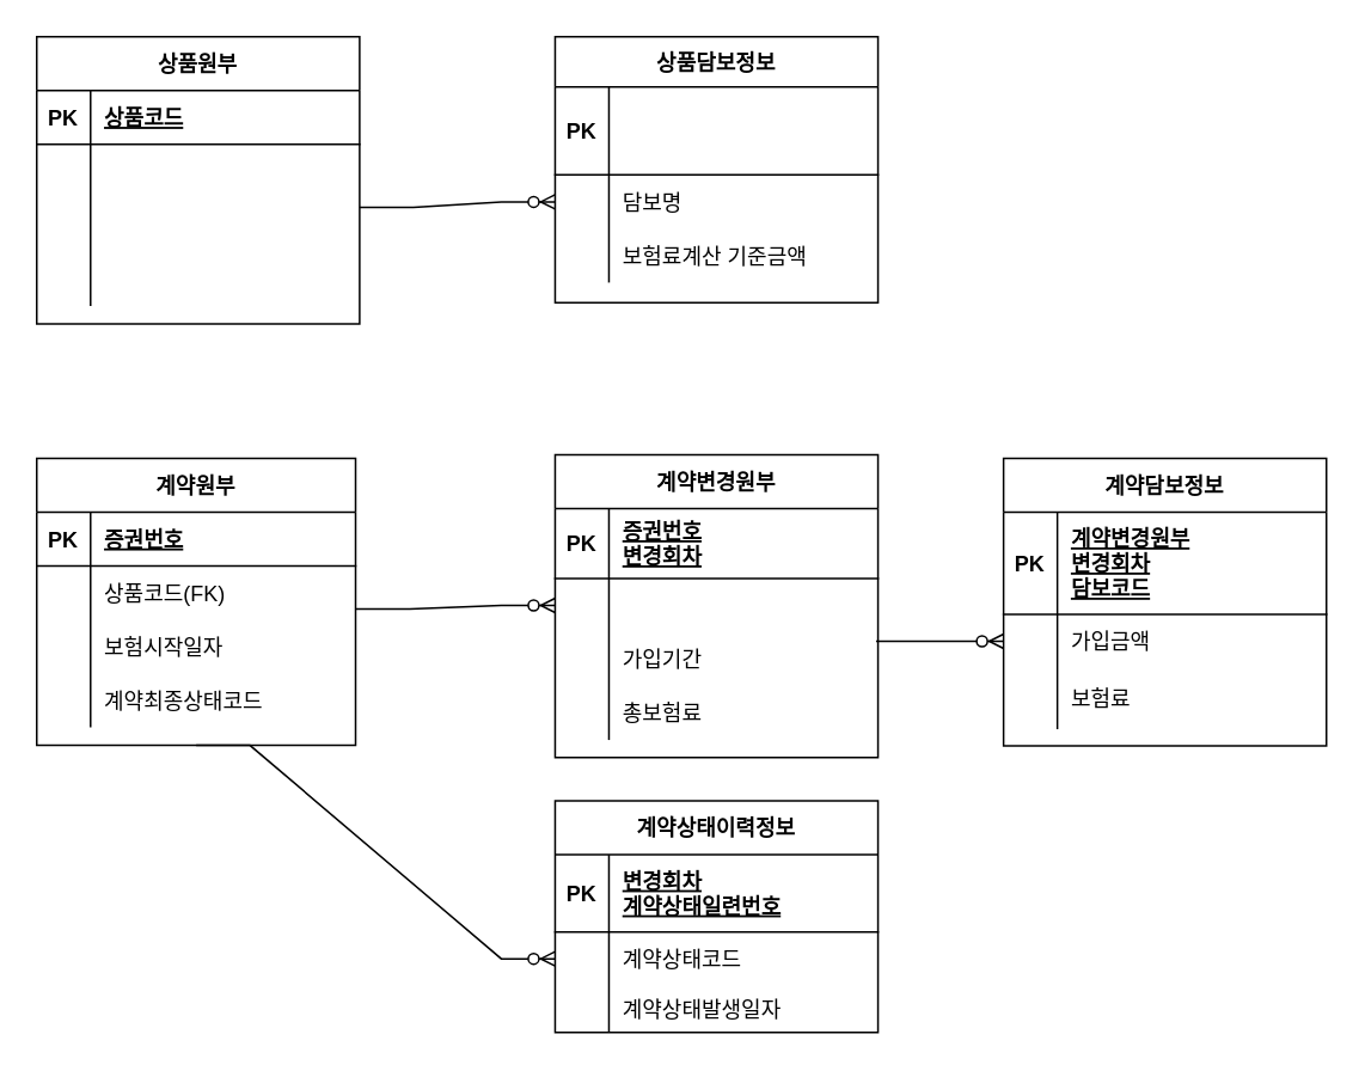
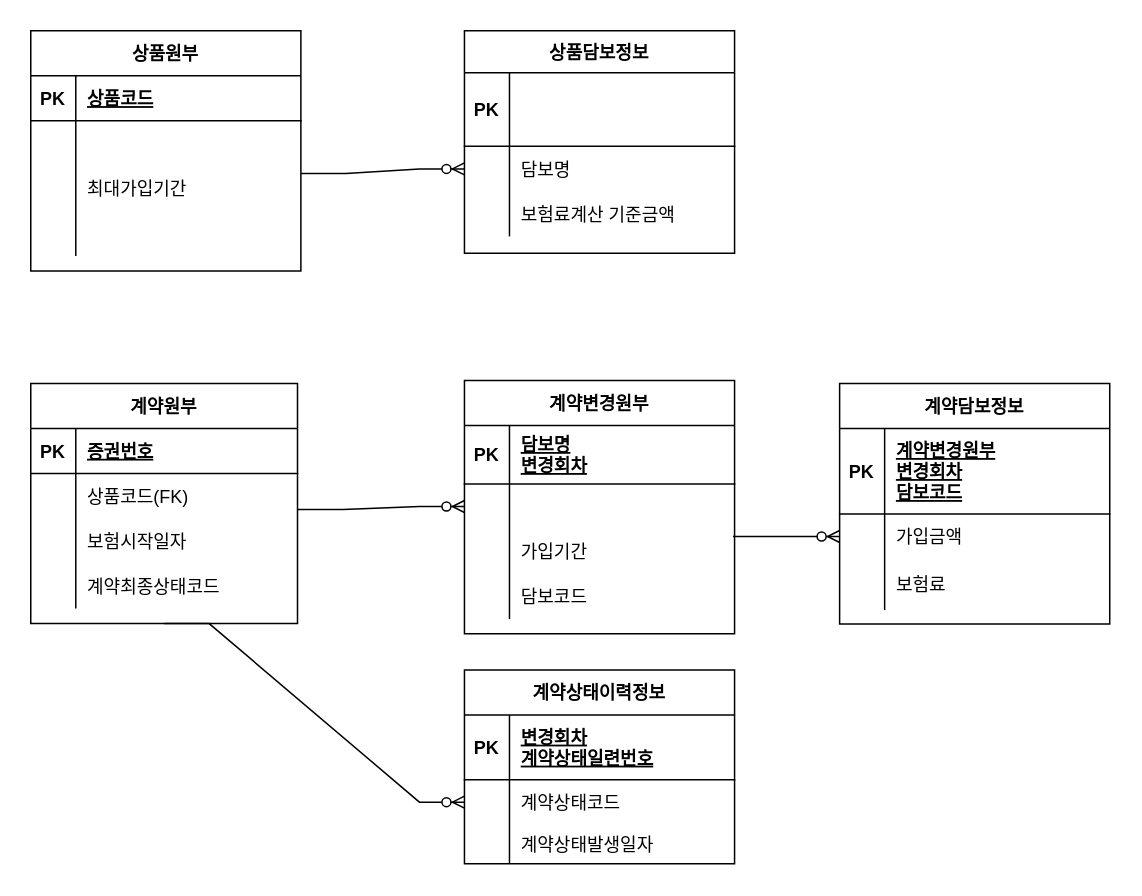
  <mxCell id="0" />
  <mxCell id="1" parent="0" />
  <mxCell id="2" value="상품원부" style="shape=table;startSize=30;container=1;collapsible=1;childLayout=tableLayout;fixedRows=1;rowLines=0;fontStyle=1;align=center;resizeLast=1;" vertex="1" parent="1"><mxGeometry x="20" y="20" width="180" height="160" as="geometry" /></mxCell>
  <mxCell id="3" value="" style="shape=partialRectangle;collapsible=0;dropTarget=0;pointerEvents=0;fillColor=none;top=0;left=0;bottom=1;right=0;points=[[0,0.5],[1,0.5]];portConstraint=eastwest;" vertex="1" parent="2"><mxGeometry y="30" width="180" height="30" as="geometry" /></mxCell>
  <mxCell id="4" value="PK" style="shape=partialRectangle;connectable=0;fillColor=none;top=0;left=0;bottom=0;right=0;fontStyle=1;overflow=hidden;" vertex="1" parent="3"><mxGeometry width="30" height="30" as="geometry"><mxRectangle width="30" height="30" as="alternateBounds" /></mxGeometry></mxCell>
  <mxCell id="5" value="상품코드" style="shape=partialRectangle;connectable=0;fillColor=none;top=0;left=0;bottom=0;right=0;align=left;spacingLeft=6;fontStyle=5;overflow=hidden;" vertex="1" parent="3"><mxGeometry x="30" width="150" height="30" as="geometry"><mxRectangle width="150" height="30" as="alternateBounds" /></mxGeometry></mxCell>
  <mxCell id="6" value="" style="shape=partialRectangle;collapsible=0;dropTarget=0;pointerEvents=0;fillColor=none;top=0;left=0;bottom=0;right=0;points=[[0,0.5],[1,0.5]];portConstraint=eastwest;" vertex="1" parent="2"><mxGeometry y="60" width="180" height="30" as="geometry" /></mxCell>
  <mxCell id="7" value="" style="shape=partialRectangle;connectable=0;fillColor=none;top=0;left=0;bottom=0;right=0;editable=1;overflow=hidden;" vertex="1" parent="6"><mxGeometry width="30" height="30" as="geometry"><mxRectangle width="30" height="30" as="alternateBounds" /></mxGeometry></mxCell>
  <mxCell id="8" value="" style="shape=partialRectangle;collapsible=0;dropTarget=0;pointerEvents=0;fillColor=none;top=0;left=0;bottom=0;right=0;points=[[0,0.5],[1,0.5]];portConstraint=eastwest;" vertex="1" parent="2"><mxGeometry y="90" width="180" height="30" as="geometry" /></mxCell>
  <mxCell id="9" value="" style="shape=partialRectangle;connectable=0;fillColor=none;top=0;left=0;bottom=0;right=0;editable=1;overflow=hidden;" vertex="1" parent="8"><mxGeometry width="30" height="30" as="geometry"><mxRectangle width="30" height="30" as="alternateBounds" /></mxGeometry></mxCell>
+ <mxCell id="10" value="최대가입기간" style="shape=partialRectangle;connectable=0;fillColor=none;top=0;left=0;bottom=0;right=0;align=left;spacingLeft=6;overflow=hidden;" vertex="1" parent="8"><mxGeometry x="30" width="150" height="30" as="geometry"><mxRectangle width="150" height="30" as="alternateBounds" /></mxGeometry></mxCell>
  <mxCell id="11" value="" style="shape=partialRectangle;collapsible=0;dropTarget=0;pointerEvents=0;fillColor=none;top=0;left=0;bottom=0;right=0;points=[[0,0.5],[1,0.5]];portConstraint=eastwest;" vertex="1" parent="2"><mxGeometry y="120" width="180" height="30" as="geometry" /></mxCell>
  <mxCell id="12" value="" style="shape=partialRectangle;connectable=0;fillColor=none;top=0;left=0;bottom=0;right=0;editable=1;overflow=hidden;" vertex="1" parent="11"><mxGeometry width="30" height="30" as="geometry"><mxRectangle width="30" height="30" as="alternateBounds" /></mxGeometry></mxCell>
  <mxCell id="13" value="" style="shape=partialRectangle;connectable=0;fillColor=none;top=0;left=0;bottom=0;right=0;align=left;spacingLeft=6;overflow=hidden;" vertex="1" parent="11"><mxGeometry x="30" width="150" height="30" as="geometry"><mxRectangle width="150" height="30" as="alternateBounds" /></mxGeometry></mxCell>
  <mxCell id="14" value="상품담보정보" style="shape=table;startSize=28;container=1;collapsible=1;childLayout=tableLayout;fixedRows=1;rowLines=0;fontStyle=1;align=center;resizeLast=1;" vertex="1" parent="1"><mxGeometry x="309" y="20" width="180" height="148.25" as="geometry" /></mxCell>
  <mxCell id="15" value="" style="shape=partialRectangle;collapsible=0;dropTarget=0;pointerEvents=0;fillColor=none;top=0;left=0;bottom=1;right=0;points=[[0,0.5],[1,0.5]];portConstraint=eastwest;" vertex="1" parent="14"><mxGeometry y="28" width="180" height="49" as="geometry" /></mxCell>
  <mxCell id="16" value="PK" style="shape=partialRectangle;connectable=0;fillColor=none;top=0;left=0;bottom=0;right=0;fontStyle=1;overflow=hidden;" vertex="1" parent="15"><mxGeometry width="30" height="49" as="geometry"><mxRectangle width="30" height="49" as="alternateBounds" /></mxGeometry></mxCell>
  <mxCell id="17" value="" style="shape=partialRectangle;collapsible=0;dropTarget=0;pointerEvents=0;fillColor=none;top=0;left=0;bottom=0;right=0;points=[[0,0.5],[1,0.5]];portConstraint=eastwest;" vertex="1" parent="14"><mxGeometry y="77" width="180" height="30" as="geometry" /></mxCell>
  <mxCell id="18" value="" style="shape=partialRectangle;connectable=0;fillColor=none;top=0;left=0;bottom=0;right=0;editable=1;overflow=hidden;" vertex="1" parent="17"><mxGeometry width="30" height="30" as="geometry"><mxRectangle width="30" height="30" as="alternateBounds" /></mxGeometry></mxCell>
  <mxCell id="19" value="담보명" style="shape=partialRectangle;connectable=0;fillColor=none;top=0;left=0;bottom=0;right=0;align=left;spacingLeft=6;overflow=hidden;" vertex="1" parent="17"><mxGeometry x="30" width="150" height="30" as="geometry"><mxRectangle width="150" height="30" as="alternateBounds" /></mxGeometry></mxCell>
  <mxCell id="20" value="" style="shape=partialRectangle;collapsible=0;dropTarget=0;pointerEvents=0;fillColor=none;top=0;left=0;bottom=0;right=0;points=[[0,0.5],[1,0.5]];portConstraint=eastwest;" vertex="1" parent="14"><mxGeometry y="107" width="180" height="30" as="geometry" /></mxCell>
  <mxCell id="21" value="" style="shape=partialRectangle;connectable=0;fillColor=none;top=0;left=0;bottom=0;right=0;editable=1;overflow=hidden;" vertex="1" parent="20"><mxGeometry width="30" height="30" as="geometry"><mxRectangle width="30" height="30" as="alternateBounds" /></mxGeometry></mxCell>
  <mxCell id="22" value="보험료계산 기준금액" style="shape=partialRectangle;connectable=0;fillColor=none;top=0;left=0;bottom=0;right=0;align=left;spacingLeft=6;overflow=hidden;" vertex="1" parent="20"><mxGeometry x="30" width="150" height="30" as="geometry"><mxRectangle width="150" height="30" as="alternateBounds" /></mxGeometry></mxCell>
  <mxCell id="23" value="계약원부" style="shape=table;startSize=30;container=1;collapsible=1;childLayout=tableLayout;fixedRows=1;rowLines=0;fontStyle=1;align=center;resizeLast=1;" vertex="1" parent="1"><mxGeometry x="20" y="255" width="177.75" height="160" as="geometry" /></mxCell>
  <mxCell id="24" value="" style="shape=partialRectangle;collapsible=0;dropTarget=0;pointerEvents=0;fillColor=none;top=0;left=0;bottom=1;right=0;points=[[0,0.5],[1,0.5]];portConstraint=eastwest;" vertex="1" parent="23"><mxGeometry y="30" width="177.75" height="30" as="geometry" /></mxCell>
  <mxCell id="25" value="PK" style="shape=partialRectangle;connectable=0;fillColor=none;top=0;left=0;bottom=0;right=0;fontStyle=1;overflow=hidden;" vertex="1" parent="24"><mxGeometry width="30" height="30" as="geometry"><mxRectangle width="30" height="30" as="alternateBounds" /></mxGeometry></mxCell>
  <mxCell id="26" value="증권번호" style="shape=partialRectangle;connectable=0;fillColor=none;top=0;left=0;bottom=0;right=0;align=left;spacingLeft=6;fontStyle=5;overflow=hidden;" vertex="1" parent="24"><mxGeometry x="30" width="147.75" height="30" as="geometry"><mxRectangle width="147.75" height="30" as="alternateBounds" /></mxGeometry></mxCell>
  <mxCell id="27" value="" style="shape=partialRectangle;collapsible=0;dropTarget=0;pointerEvents=0;fillColor=none;top=0;left=0;bottom=0;right=0;points=[[0,0.5],[1,0.5]];portConstraint=eastwest;" vertex="1" parent="23"><mxGeometry y="60" width="177.75" height="30" as="geometry" /></mxCell>
  <mxCell id="28" value="" style="shape=partialRectangle;connectable=0;fillColor=none;top=0;left=0;bottom=0;right=0;editable=1;overflow=hidden;" vertex="1" parent="27"><mxGeometry width="30" height="30" as="geometry"><mxRectangle width="30" height="30" as="alternateBounds" /></mxGeometry></mxCell>
  <mxCell id="29" value="상품코드(FK)" style="shape=partialRectangle;connectable=0;fillColor=none;top=0;left=0;bottom=0;right=0;align=left;spacingLeft=6;overflow=hidden;" vertex="1" parent="27"><mxGeometry x="30" width="147.75" height="30" as="geometry"><mxRectangle width="147.75" height="30" as="alternateBounds" /></mxGeometry></mxCell>
  <mxCell id="30" value="" style="shape=partialRectangle;collapsible=0;dropTarget=0;pointerEvents=0;fillColor=none;top=0;left=0;bottom=0;right=0;points=[[0,0.5],[1,0.5]];portConstraint=eastwest;" vertex="1" parent="23"><mxGeometry y="90" width="177.75" height="30" as="geometry" /></mxCell>
  <mxCell id="31" value="" style="shape=partialRectangle;connectable=0;fillColor=none;top=0;left=0;bottom=0;right=0;editable=1;overflow=hidden;" vertex="1" parent="30"><mxGeometry width="30" height="30" as="geometry"><mxRectangle width="30" height="30" as="alternateBounds" /></mxGeometry></mxCell>
  <mxCell id="32" value="보험시작일자" style="shape=partialRectangle;connectable=0;fillColor=none;top=0;left=0;bottom=0;right=0;align=left;spacingLeft=6;overflow=hidden;" vertex="1" parent="30"><mxGeometry x="30" width="147.75" height="30" as="geometry"><mxRectangle width="147.75" height="30" as="alternateBounds" /></mxGeometry></mxCell>
  <mxCell id="33" value="" style="shape=partialRectangle;collapsible=0;dropTarget=0;pointerEvents=0;fillColor=none;top=0;left=0;bottom=0;right=0;points=[[0,0.5],[1,0.5]];portConstraint=eastwest;" vertex="1" parent="23"><mxGeometry y="120" width="177.75" height="30" as="geometry" /></mxCell>
  <mxCell id="34" value="" style="shape=partialRectangle;connectable=0;fillColor=none;top=0;left=0;bottom=0;right=0;editable=1;overflow=hidden;" vertex="1" parent="33"><mxGeometry width="30" height="30" as="geometry"><mxRectangle width="30" height="30" as="alternateBounds" /></mxGeometry></mxCell>
  <mxCell id="35" value="계약최종상태코드" style="shape=partialRectangle;connectable=0;fillColor=none;top=0;left=0;bottom=0;right=0;align=left;spacingLeft=6;overflow=hidden;" vertex="1" parent="33"><mxGeometry x="30" width="147.75" height="30" as="geometry"><mxRectangle width="147.75" height="30" as="alternateBounds" /></mxGeometry></mxCell>
  <mxCell id="36" value="계약변경원부" style="shape=table;startSize=30;container=1;collapsible=1;childLayout=tableLayout;fixedRows=1;rowLines=0;fontStyle=1;align=center;resizeLast=1;" vertex="1" parent="1"><mxGeometry x="309" y="253" width="180" height="168.75" as="geometry" /></mxCell>
  <mxCell id="37" value="" style="shape=partialRectangle;collapsible=0;dropTarget=0;pointerEvents=0;fillColor=none;top=0;left=0;bottom=1;right=0;points=[[0,0.5],[1,0.5]];portConstraint=eastwest;" vertex="1" parent="36"><mxGeometry y="30" width="180" height="39" as="geometry" /></mxCell>
  <mxCell id="38" value="PK" style="shape=partialRectangle;connectable=0;fillColor=none;top=0;left=0;bottom=0;right=0;fontStyle=1;overflow=hidden;" vertex="1" parent="37"><mxGeometry width="30" height="39" as="geometry"><mxRectangle width="30" height="39" as="alternateBounds" /></mxGeometry></mxCell>
- <mxCell id="39" value="증권번호&#10;변경회차" style="shape=partialRectangle;connectable=0;fillColor=none;top=0;left=0;bottom=0;right=0;align=left;spacingLeft=6;fontStyle=5;overflow=hidden;" vertex="1" parent="37"><mxGeometry x="30" width="150" height="39" as="geometry"><mxRectangle width="150" height="39" as="alternateBounds" /></mxGeometry></mxCell>
+ <mxCell id="39" value="담보명&#10;변경회차" style="shape=partialRectangle;connectable=0;fillColor=none;top=0;left=0;bottom=0;right=0;align=left;spacingLeft=6;fontStyle=5;overflow=hidden;" vertex="1" parent="37"><mxGeometry x="30" width="150" height="39" as="geometry"><mxRectangle width="150" height="39" as="alternateBounds" /></mxGeometry></mxCell>
  <mxCell id="40" value="" style="shape=partialRectangle;collapsible=0;dropTarget=0;pointerEvents=0;fillColor=none;top=0;left=0;bottom=0;right=0;points=[[0,0.5],[1,0.5]];portConstraint=eastwest;" vertex="1" parent="36"><mxGeometry y="69" width="180" height="30" as="geometry" /></mxCell>
  <mxCell id="41" value="" style="shape=partialRectangle;connectable=0;fillColor=none;top=0;left=0;bottom=0;right=0;editable=1;overflow=hidden;" vertex="1" parent="40"><mxGeometry width="30" height="30" as="geometry"><mxRectangle width="30" height="30" as="alternateBounds" /></mxGeometry></mxCell>
  <mxCell id="42" value="" style="shape=partialRectangle;collapsible=0;dropTarget=0;pointerEvents=0;fillColor=none;top=0;left=0;bottom=0;right=0;points=[[0,0.5],[1,0.5]];portConstraint=eastwest;" vertex="1" parent="36"><mxGeometry y="99" width="180" height="30" as="geometry" /></mxCell>
  <mxCell id="43" value="" style="shape=partialRectangle;connectable=0;fillColor=none;top=0;left=0;bottom=0;right=0;editable=1;overflow=hidden;" vertex="1" parent="42"><mxGeometry width="30" height="30" as="geometry"><mxRectangle width="30" height="30" as="alternateBounds" /></mxGeometry></mxCell>
  <mxCell id="44" value="가입기간" style="shape=partialRectangle;connectable=0;fillColor=none;top=0;left=0;bottom=0;right=0;align=left;spacingLeft=6;overflow=hidden;" vertex="1" parent="42"><mxGeometry x="30" width="150" height="30" as="geometry"><mxRectangle width="150" height="30" as="alternateBounds" /></mxGeometry></mxCell>
  <mxCell id="45" value="" style="shape=partialRectangle;collapsible=0;dropTarget=0;pointerEvents=0;fillColor=none;top=0;left=0;bottom=0;right=0;points=[[0,0.5],[1,0.5]];portConstraint=eastwest;" vertex="1" parent="36"><mxGeometry y="129" width="180" height="30" as="geometry" /></mxCell>
  <mxCell id="46" value="" style="shape=partialRectangle;connectable=0;fillColor=none;top=0;left=0;bottom=0;right=0;editable=1;overflow=hidden;" vertex="1" parent="45"><mxGeometry width="30" height="30" as="geometry"><mxRectangle width="30" height="30" as="alternateBounds" /></mxGeometry></mxCell>
- <mxCell id="47" value="총보험료" style="shape=partialRectangle;connectable=0;fillColor=none;top=0;left=0;bottom=0;right=0;align=left;spacingLeft=6;overflow=hidden;" vertex="1" parent="45"><mxGeometry x="30" width="150" height="30" as="geometry"><mxRectangle width="150" height="30" as="alternateBounds" /></mxGeometry></mxCell>
+ <mxCell id="47" value="담보코드" style="shape=partialRectangle;connectable=0;fillColor=none;top=0;left=0;bottom=0;right=0;align=left;spacingLeft=6;overflow=hidden;" vertex="1" parent="45"><mxGeometry x="30" width="150" height="30" as="geometry"><mxRectangle width="150" height="30" as="alternateBounds" /></mxGeometry></mxCell>
  <mxCell id="48" value="계약상태이력정보" style="shape=table;startSize=30;container=1;collapsible=1;childLayout=tableLayout;fixedRows=1;rowLines=0;fontStyle=1;align=center;resizeLast=1;" vertex="1" parent="1"><mxGeometry x="309" y="446" width="180" height="129" as="geometry" /></mxCell>
  <mxCell id="49" value="" style="shape=partialRectangle;collapsible=0;dropTarget=0;pointerEvents=0;fillColor=none;top=0;left=0;bottom=1;right=0;points=[[0,0.5],[1,0.5]];portConstraint=eastwest;" vertex="1" parent="48"><mxGeometry y="30" width="180" height="43" as="geometry" /></mxCell>
  <mxCell id="50" value="PK" style="shape=partialRectangle;connectable=0;fillColor=none;top=0;left=0;bottom=0;right=0;fontStyle=1;overflow=hidden;" vertex="1" parent="49"><mxGeometry width="30" height="43" as="geometry"><mxRectangle width="30" height="43" as="alternateBounds" /></mxGeometry></mxCell>
  <mxCell id="51" value="변경회차&#10;계약상태일련번호" style="shape=partialRectangle;connectable=0;fillColor=none;top=0;left=0;bottom=0;right=0;align=left;spacingLeft=6;fontStyle=5;overflow=hidden;" vertex="1" parent="49"><mxGeometry x="30" width="150" height="43" as="geometry"><mxRectangle width="150" height="43" as="alternateBounds" /></mxGeometry></mxCell>
  <mxCell id="52" value="" style="shape=partialRectangle;collapsible=0;dropTarget=0;pointerEvents=0;fillColor=none;top=0;left=0;bottom=0;right=0;points=[[0,0.5],[1,0.5]];portConstraint=eastwest;" vertex="1" parent="48"><mxGeometry y="73" width="180" height="30" as="geometry" /></mxCell>
  <mxCell id="53" value="" style="shape=partialRectangle;connectable=0;fillColor=none;top=0;left=0;bottom=0;right=0;editable=1;overflow=hidden;" vertex="1" parent="52"><mxGeometry width="30" height="30" as="geometry"><mxRectangle width="30" height="30" as="alternateBounds" /></mxGeometry></mxCell>
  <mxCell id="54" value="계약상태코드" style="shape=partialRectangle;connectable=0;fillColor=none;top=0;left=0;bottom=0;right=0;align=left;spacingLeft=6;overflow=hidden;" vertex="1" parent="52"><mxGeometry x="30" width="150" height="30" as="geometry"><mxRectangle width="150" height="30" as="alternateBounds" /></mxGeometry></mxCell>
  <mxCell id="55" value="" style="shape=partialRectangle;collapsible=0;dropTarget=0;pointerEvents=0;fillColor=none;top=0;left=0;bottom=0;right=0;points=[[0,0.5],[1,0.5]];portConstraint=eastwest;" vertex="1" parent="48"><mxGeometry y="103" width="180" height="26" as="geometry" /></mxCell>
  <mxCell id="56" value="" style="shape=partialRectangle;connectable=0;fillColor=none;top=0;left=0;bottom=0;right=0;editable=1;overflow=hidden;" vertex="1" parent="55"><mxGeometry width="30" height="26" as="geometry"><mxRectangle width="30" height="26" as="alternateBounds" /></mxGeometry></mxCell>
  <mxCell id="57" value="계약상태발생일자" style="shape=partialRectangle;connectable=0;fillColor=none;top=0;left=0;bottom=0;right=0;align=left;spacingLeft=6;overflow=hidden;" vertex="1" parent="55"><mxGeometry x="30" width="150" height="26" as="geometry"><mxRectangle width="150" height="26" as="alternateBounds" /></mxGeometry></mxCell>
  <mxCell id="58" value="" style="edgeStyle=entityRelationEdgeStyle;fontSize=12;html=1;endArrow=ERzeroToMany;endFill=1;rounded=0;entryX=0;entryY=0.5;entryDx=0;entryDy=0;exitX=1;exitY=0.167;exitDx=0;exitDy=0;exitPerimeter=0;" edge="1" parent="1" source="8" target="17"><mxGeometry width="100" height="100" relative="1" as="geometry"><mxPoint x="175" y="168.25" as="sourcePoint" /><mxPoint x="299" y="109" as="targetPoint" /></mxGeometry></mxCell>
  <mxCell id="59" value="" style="edgeStyle=entityRelationEdgeStyle;fontSize=12;html=1;endArrow=ERzeroToMany;endFill=1;rounded=0;entryX=0;entryY=0.5;entryDx=0;entryDy=0;exitX=1.001;exitY=0.8;exitDx=0;exitDy=0;exitPerimeter=0;" edge="1" parent="1" source="27" target="40"><mxGeometry width="100" height="100" relative="1" as="geometry"><mxPoint x="210" y="125.01" as="sourcePoint" /><mxPoint x="319" y="122" as="targetPoint" /></mxGeometry></mxCell>
  <mxCell id="60" value="" style="edgeStyle=entityRelationEdgeStyle;fontSize=12;html=1;endArrow=ERzeroToMany;endFill=1;rounded=0;entryX=0;entryY=0.5;entryDx=0;entryDy=0;exitX=0.5;exitY=1;exitDx=0;exitDy=0;" edge="1" parent="1" source="23" target="52"><mxGeometry width="100" height="100" relative="1" as="geometry"><mxPoint x="207.928" y="349" as="sourcePoint" /><mxPoint x="319" y="347" as="targetPoint" /></mxGeometry></mxCell>
  <mxCell id="61" value="계약담보정보" style="shape=table;startSize=30;container=1;collapsible=1;childLayout=tableLayout;fixedRows=1;rowLines=0;fontStyle=1;align=center;resizeLast=1;" vertex="1" parent="1"><mxGeometry x="559" y="255" width="180" height="160.25" as="geometry" /></mxCell>
  <mxCell id="62" value="" style="shape=partialRectangle;collapsible=0;dropTarget=0;pointerEvents=0;fillColor=none;top=0;left=0;bottom=1;right=0;points=[[0,0.5],[1,0.5]];portConstraint=eastwest;" vertex="1" parent="61"><mxGeometry y="30" width="180" height="57" as="geometry" /></mxCell>
  <mxCell id="63" value="PK" style="shape=partialRectangle;connectable=0;fillColor=none;top=0;left=0;bottom=0;right=0;fontStyle=1;overflow=hidden;" vertex="1" parent="62"><mxGeometry width="30" height="57" as="geometry"><mxRectangle width="30" height="57" as="alternateBounds" /></mxGeometry></mxCell>
  <mxCell id="64" value="계약변경원부&#10;변경회차&#10;담보코드" style="shape=partialRectangle;connectable=0;fillColor=none;top=0;left=0;bottom=0;right=0;align=left;spacingLeft=6;fontStyle=5;overflow=hidden;" vertex="1" parent="62"><mxGeometry x="30" width="150" height="57" as="geometry"><mxRectangle width="150" height="57" as="alternateBounds" /></mxGeometry></mxCell>
  <mxCell id="65" value="" style="shape=partialRectangle;collapsible=0;dropTarget=0;pointerEvents=0;fillColor=none;top=0;left=0;bottom=0;right=0;points=[[0,0.5],[1,0.5]];portConstraint=eastwest;" vertex="1" parent="61"><mxGeometry y="87" width="180" height="30" as="geometry" /></mxCell>
  <mxCell id="66" value="" style="shape=partialRectangle;connectable=0;fillColor=none;top=0;left=0;bottom=0;right=0;editable=1;overflow=hidden;" vertex="1" parent="65"><mxGeometry width="30" height="30" as="geometry"><mxRectangle width="30" height="30" as="alternateBounds" /></mxGeometry></mxCell>
  <mxCell id="67" value="가입금액" style="shape=partialRectangle;connectable=0;fillColor=none;top=0;left=0;bottom=0;right=0;align=left;spacingLeft=6;overflow=hidden;" vertex="1" parent="65"><mxGeometry x="30" width="150" height="30" as="geometry"><mxRectangle width="150" height="30" as="alternateBounds" /></mxGeometry></mxCell>
  <mxCell id="68" value="" style="shape=partialRectangle;collapsible=0;dropTarget=0;pointerEvents=0;fillColor=none;top=0;left=0;bottom=0;right=0;points=[[0,0.5],[1,0.5]];portConstraint=eastwest;" vertex="1" parent="61"><mxGeometry y="117" width="180" height="34" as="geometry" /></mxCell>
  <mxCell id="69" value="" style="shape=partialRectangle;connectable=0;fillColor=none;top=0;left=0;bottom=0;right=0;editable=1;overflow=hidden;" vertex="1" parent="68"><mxGeometry width="30" height="34" as="geometry"><mxRectangle width="30" height="34" as="alternateBounds" /></mxGeometry></mxCell>
  <mxCell id="70" value="보험료" style="shape=partialRectangle;connectable=0;fillColor=none;top=0;left=0;bottom=0;right=0;align=left;spacingLeft=6;overflow=hidden;" vertex="1" parent="68"><mxGeometry x="30" width="150" height="34" as="geometry"><mxRectangle width="150" height="34" as="alternateBounds" /></mxGeometry></mxCell>
  <mxCell id="71" value="" style="edgeStyle=entityRelationEdgeStyle;fontSize=12;html=1;endArrow=ERzeroToMany;endFill=1;rounded=0;entryX=0;entryY=0.5;entryDx=0;entryDy=0;exitX=0.994;exitY=0.167;exitDx=0;exitDy=0;exitPerimeter=0;" edge="1" parent="1" source="42" target="65"><mxGeometry width="100" height="100" relative="1" as="geometry"><mxPoint x="440" y="188" as="sourcePoint" /><mxPoint x="451" y="237" as="targetPoint" /></mxGeometry></mxCell>
